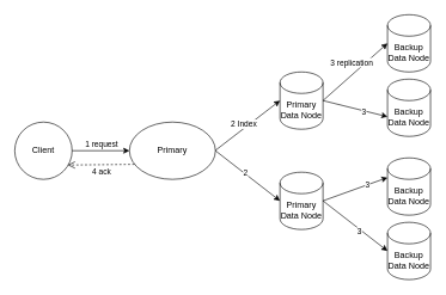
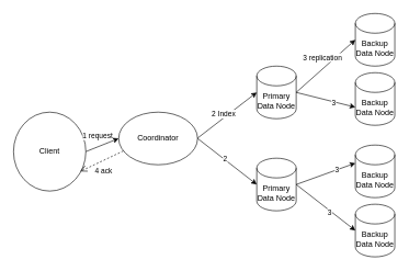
  <mxCell id="0" />
  <mxCell id="1" parent="0" />
- <mxCell id="2" value="Client" style="ellipse;whiteSpace=wrap;html=1;aspect=fixed;" vertex="1" parent="1"><mxGeometry x="20" y="170" width="80" height="80" as="geometry" /></mxCell>
- <mxCell id="3" value="Primary" style="ellipse;whiteSpace=wrap;html=1;" vertex="1" parent="1"><mxGeometry x="180" y="170" width="120" height="80" as="geometry" /></mxCell>
+ <mxCell id="2" value="Client" style="ellipse;whiteSpace=wrap;html=1;aspect=fixed;" vertex="1" parent="1"><mxGeometry x="20" y="170" width="110" height="120" as="geometry" /></mxCell>
+ <mxCell id="3" value="Coordinator" style="ellipse;whiteSpace=wrap;html=1;" vertex="1" parent="1"><mxGeometry x="180" y="170" width="120" height="80" as="geometry" /></mxCell>
  <mxCell id="4" value="Primary Data Node" style="shape=cylinder3;whiteSpace=wrap;html=1;boundedLbl=1;backgroundOutline=1;size=15;" vertex="1" parent="1"><mxGeometry x="390" y="100" width="60" height="80" as="geometry" /></mxCell>
  <mxCell id="5" value="Primary Data Node" style="shape=cylinder3;whiteSpace=wrap;html=1;boundedLbl=1;backgroundOutline=1;size=15;" vertex="1" parent="1"><mxGeometry x="390" y="240" width="60" height="80" as="geometry" /></mxCell>
  <mxCell id="6" value="Backup Data Node" style="shape=cylinder3;whiteSpace=wrap;html=1;boundedLbl=1;backgroundOutline=1;size=15;" vertex="1" parent="1"><mxGeometry x="540" y="20" width="60" height="80" as="geometry" /></mxCell>
  <mxCell id="7" value="Backup Data Node" style="shape=cylinder3;whiteSpace=wrap;html=1;boundedLbl=1;backgroundOutline=1;size=15;" vertex="1" parent="1"><mxGeometry x="540" y="110" width="60" height="80" as="geometry" /></mxCell>
  <mxCell id="8" value="Backup Data Node" style="shape=cylinder3;whiteSpace=wrap;html=1;boundedLbl=1;backgroundOutline=1;size=15;" vertex="1" parent="1"><mxGeometry x="540" y="220" width="60" height="80" as="geometry" /></mxCell>
  <mxCell id="9" value="Backup Data Node" style="shape=cylinder3;whiteSpace=wrap;html=1;boundedLbl=1;backgroundOutline=1;size=15;" vertex="1" parent="1"><mxGeometry x="540" y="310" width="60" height="80" as="geometry" /></mxCell>
  <mxCell id="10" value="" style="endArrow=classic;html=1;exitX=1;exitY=0.5;exitDx=0;exitDy=0;entryX=0;entryY=0.5;entryDx=0;entryDy=0;" edge="1" parent="1" source="2" target="3"><mxGeometry width="50" height="50" relative="1" as="geometry"><mxPoint x="100" y="260" as="sourcePoint" /><mxPoint x="150" y="210" as="targetPoint" /></mxGeometry></mxCell>
  <mxCell id="11" value="1 request" style="edgeLabel;html=1;align=center;verticalAlign=middle;resizable=0;points=[];" vertex="1" connectable="0" parent="10"><mxGeometry x="0.5" y="-1" relative="1" as="geometry"><mxPoint x="-20" y="-11" as="offset" /></mxGeometry></mxCell>
  <mxCell id="12" value="" style="endArrow=classic;html=1;exitX=1;exitY=0.5;exitDx=0;exitDy=0;entryX=0;entryY=0.5;entryDx=0;entryDy=0;entryPerimeter=0;" edge="1" parent="1" source="3" target="5"><mxGeometry width="50" height="50" relative="1" as="geometry"><mxPoint x="310" y="209.5" as="sourcePoint" /><mxPoint x="390" y="209.5" as="targetPoint" /></mxGeometry></mxCell>
  <mxCell id="13" value="2" style="edgeLabel;html=1;align=center;verticalAlign=middle;resizable=0;points=[];" vertex="1" connectable="0" parent="12"><mxGeometry x="-0.089" y="1" relative="1" as="geometry"><mxPoint as="offset" /></mxGeometry></mxCell>
  <mxCell id="14" value="" style="endArrow=classic;html=1;exitX=1;exitY=0.5;exitDx=0;exitDy=0;entryX=0;entryY=0.5;entryDx=0;entryDy=0;entryPerimeter=0;" edge="1" parent="1" target="4"><mxGeometry width="50" height="50" relative="1" as="geometry"><mxPoint x="300" y="209.5" as="sourcePoint" /><mxPoint x="380" y="209.5" as="targetPoint" /></mxGeometry></mxCell>
  <mxCell id="15" value="2 Index&amp;nbsp;" style="edgeLabel;html=1;align=center;verticalAlign=middle;resizable=0;points=[];" vertex="1" connectable="0" parent="14"><mxGeometry x="0.265" y="-2" relative="1" as="geometry"><mxPoint x="-18.14" y="5.49" as="offset" /></mxGeometry></mxCell>
  <mxCell id="16" value="" style="endArrow=classic;html=1;exitX=1;exitY=0.5;exitDx=0;exitDy=0;entryX=0;entryY=0;entryDx=0;entryDy=52.5;entryPerimeter=0;exitPerimeter=0;" edge="1" parent="1" source="4" target="7"><mxGeometry width="50" height="50" relative="1" as="geometry"><mxPoint x="310" y="219.5" as="sourcePoint" /><mxPoint x="400" y="130" as="targetPoint" /></mxGeometry></mxCell>
  <mxCell id="17" value="3" style="edgeLabel;html=1;align=center;verticalAlign=middle;resizable=0;points=[];" vertex="1" connectable="0" parent="16"><mxGeometry x="0.249" y="-1" relative="1" as="geometry"><mxPoint as="offset" /></mxGeometry></mxCell>
  <mxCell id="18" value="" style="endArrow=classic;html=1;exitX=1;exitY=0.5;exitDx=0;exitDy=0;entryX=0;entryY=0.5;entryDx=0;entryDy=0;entryPerimeter=0;exitPerimeter=0;" edge="1" parent="1" source="4" target="6"><mxGeometry width="50" height="50" relative="1" as="geometry"><mxPoint x="320" y="229.5" as="sourcePoint" /><mxPoint x="410" y="140" as="targetPoint" /></mxGeometry></mxCell>
  <mxCell id="19" value="3 replication" style="edgeLabel;html=1;align=center;verticalAlign=middle;resizable=0;points=[];" vertex="1" connectable="0" parent="18"><mxGeometry x="0.344" y="1" relative="1" as="geometry"><mxPoint x="-20.18" y="1.33" as="offset" /></mxGeometry></mxCell>
  <mxCell id="20" value="" style="endArrow=classic;html=1;exitX=1;exitY=0.5;exitDx=0;exitDy=0;entryX=0;entryY=0.5;entryDx=0;entryDy=0;entryPerimeter=0;exitPerimeter=0;" edge="1" parent="1" source="5" target="9"><mxGeometry width="50" height="50" relative="1" as="geometry"><mxPoint x="460" y="130" as="sourcePoint" /><mxPoint x="550" y="172.5" as="targetPoint" /></mxGeometry></mxCell>
  <mxCell id="21" value="3" style="edgeLabel;html=1;align=center;verticalAlign=middle;resizable=0;points=[];" vertex="1" connectable="0" parent="20"><mxGeometry x="0.159" y="-2" relative="1" as="geometry"><mxPoint as="offset" /></mxGeometry></mxCell>
  <mxCell id="22" value="" style="endArrow=classic;html=1;exitX=1;exitY=0.5;exitDx=0;exitDy=0;entryX=0;entryY=0;entryDx=0;entryDy=27.5;entryPerimeter=0;exitPerimeter=0;" edge="1" parent="1" source="5" target="8"><mxGeometry width="50" height="50" relative="1" as="geometry"><mxPoint x="460" y="290" as="sourcePoint" /><mxPoint x="550" y="220" as="targetPoint" /></mxGeometry></mxCell>
  <mxCell id="23" value="3" style="edgeLabel;html=1;align=center;verticalAlign=middle;resizable=0;points=[];" vertex="1" connectable="0" parent="22"><mxGeometry x="0.355" relative="1" as="geometry"><mxPoint as="offset" /></mxGeometry></mxCell>
  <mxCell id="24" value="" style="html=1;verticalAlign=bottom;endArrow=open;dashed=1;endSize=8;exitX=0.058;exitY=0.738;exitDx=0;exitDy=0;exitPerimeter=0;entryX=0.925;entryY=0.75;entryDx=0;entryDy=0;entryPerimeter=0;" edge="1" parent="1" source="3" target="2"><mxGeometry relative="1" as="geometry"><mxPoint x="180" y="230" as="sourcePoint" /><mxPoint x="100" y="230" as="targetPoint" /></mxGeometry></mxCell>
  <mxCell id="25" value="4 ack" style="edgeLabel;html=1;align=center;verticalAlign=middle;resizable=0;points=[];" vertex="1" connectable="0" parent="24"><mxGeometry x="0.225" y="-2" relative="1" as="geometry"><mxPoint x="10.06" y="12.37" as="offset" /></mxGeometry></mxCell>
